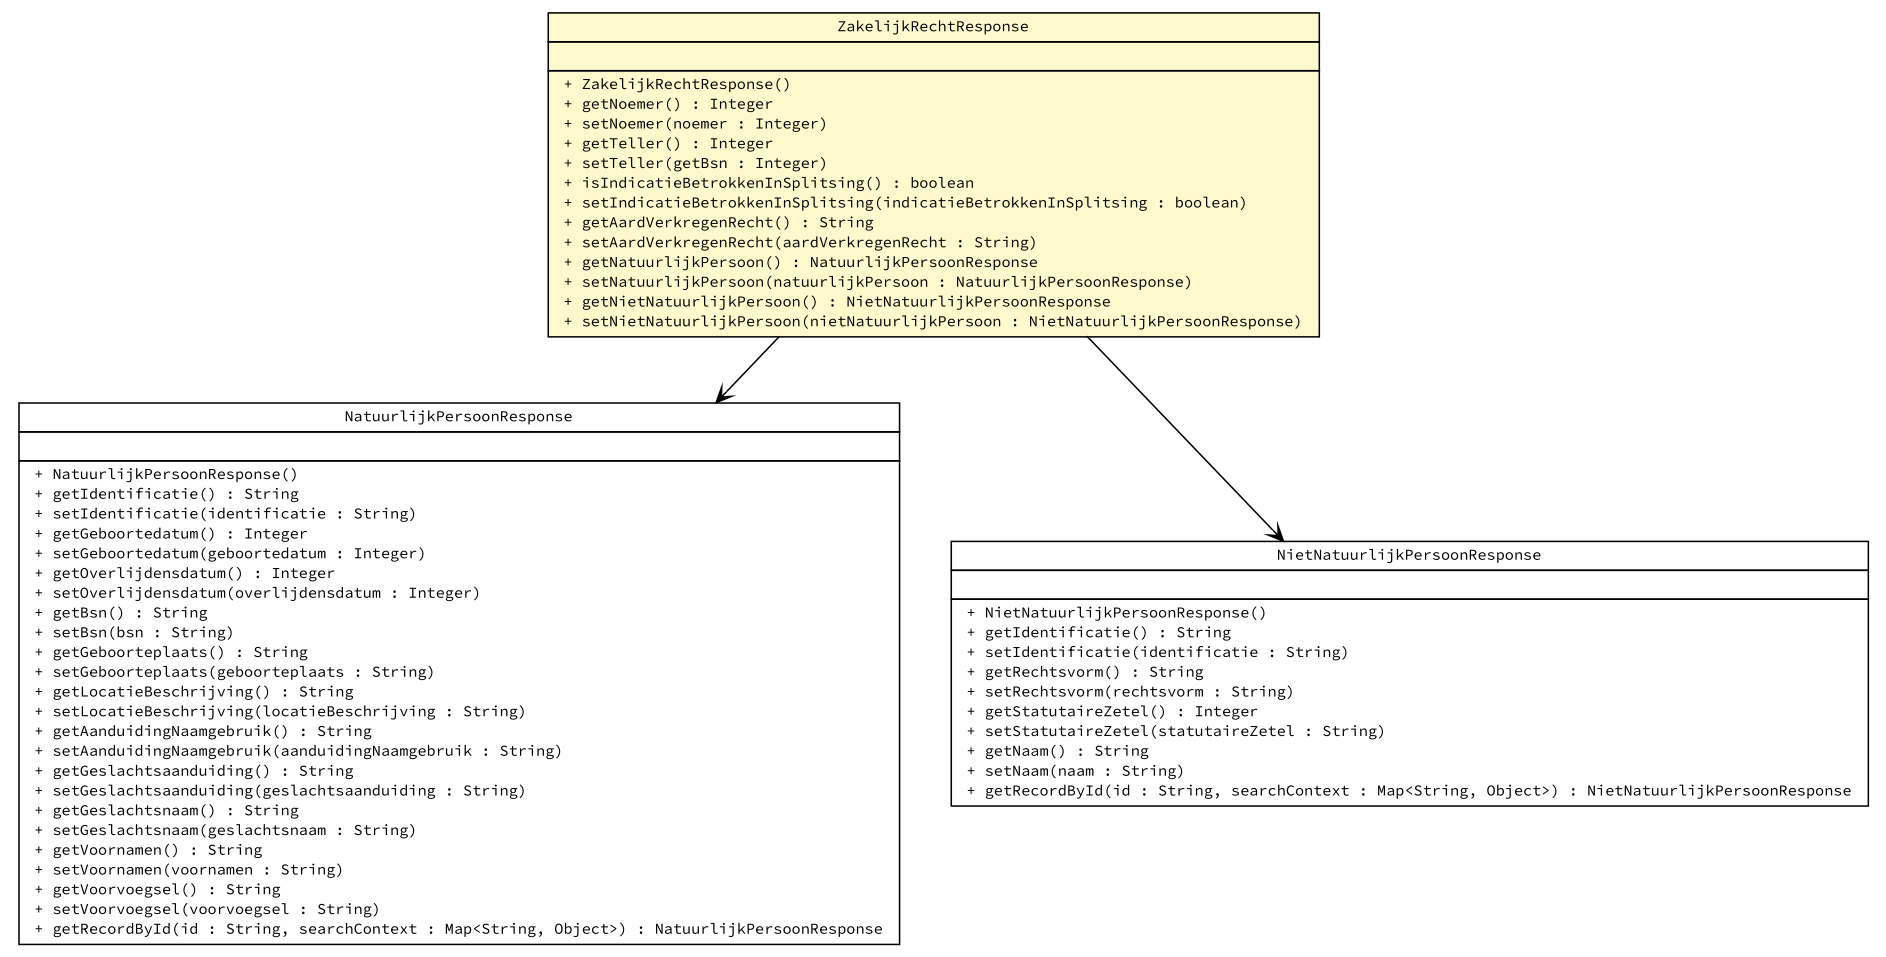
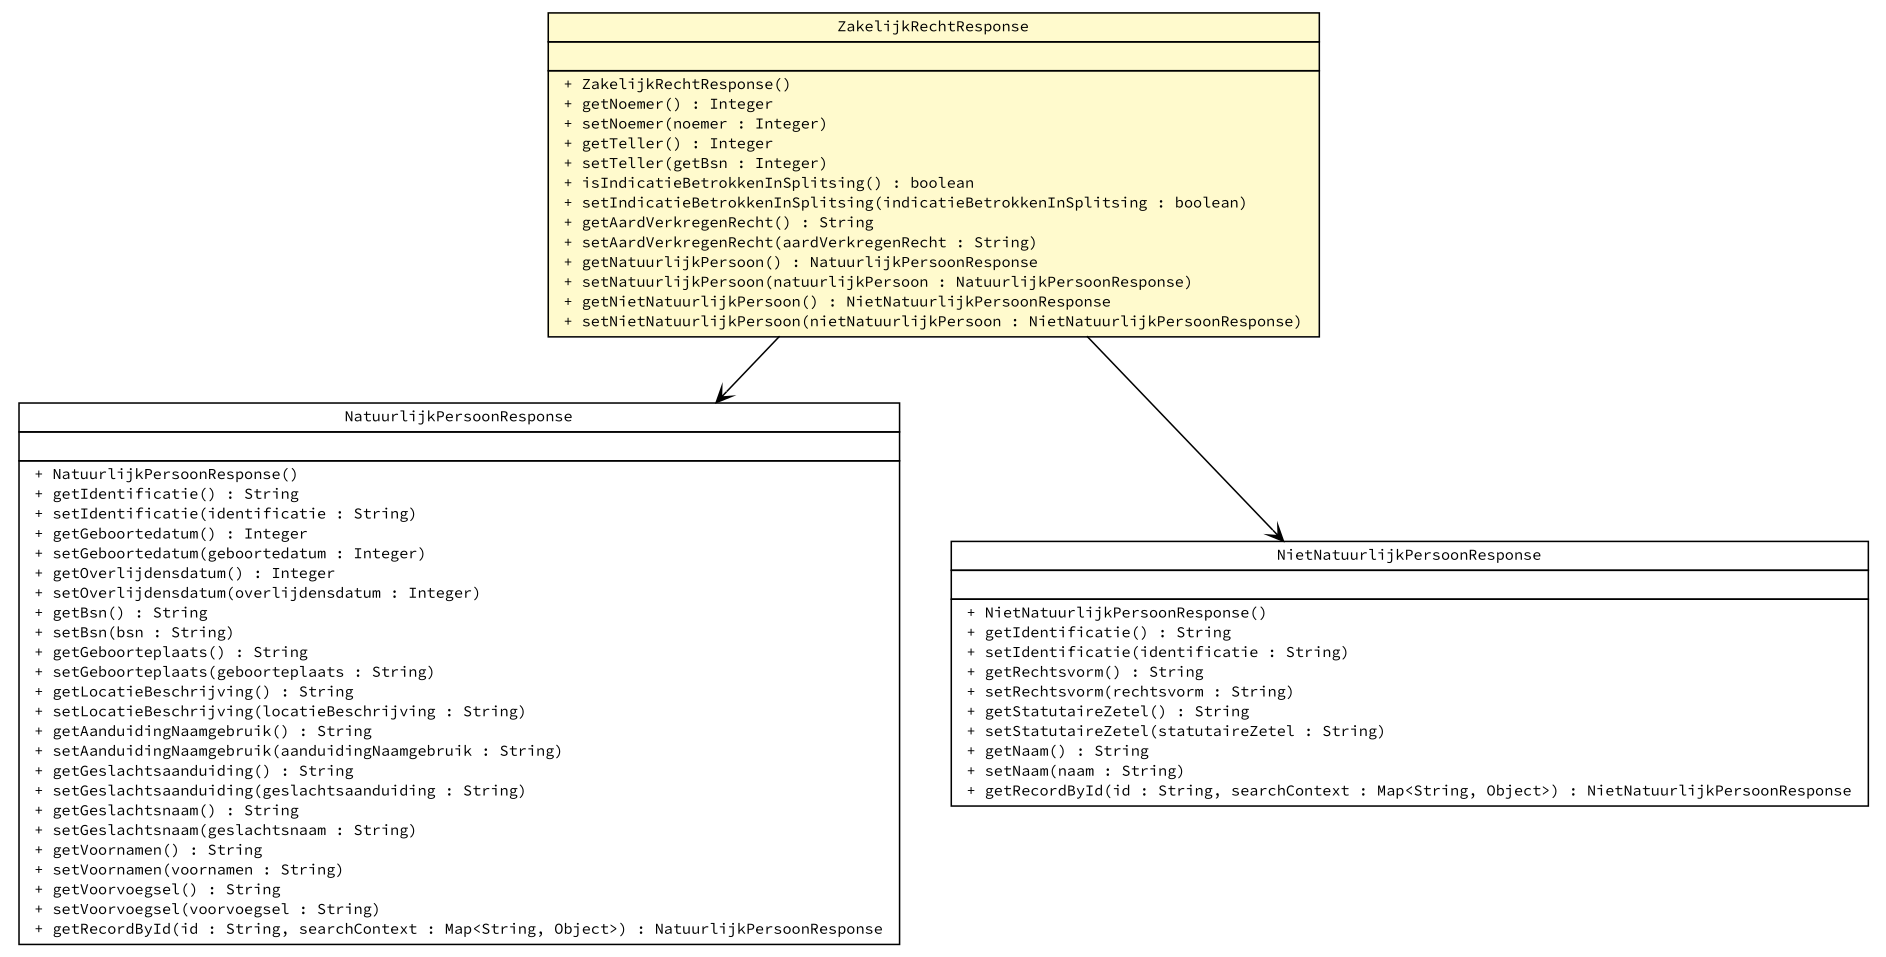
  digraph {
    fontname="Source Code Pro"
    nodesep=0.25
    ranksep=0.5
    node [fontcolor=black fontname="Source Code Pro" fontsize=10.0 shape=plaintext]
    edge [arrowhead=open color=black fontcolor=black fontname="Source Code Pro" fontsize=10.0 headport=p labelfontname=Helvetica labelfontsize=10 tailport=p]
    n1 [label=<<table title="nl.b3p.brmo.soap.brk.ZakelijkRechtResponse" border="0" cellborder="1" cellspacing="0" cellpadding="2" port="p" bgcolor="lemonChiffon" href="./ZakelijkRechtResponse.html"> 		<tr><td><table border="0" cellspacing="0" cellpadding="1"> <tr><td align="center" balign="center"> ZakelijkRechtResponse </td></tr> 		</table></td></tr> 		<tr><td><table border="0" cellspacing="0" cellpadding="1"> <tr><td align="left" balign="left">  </td></tr> 		</table></td></tr> 		<tr><td><table border="0" cellspacing="0" cellpadding="1"> <tr><td align="left" balign="left"> + ZakelijkRechtResponse() </td></tr> <tr><td align="left" balign="left"> + getNoemer() : Integer </td></tr> <tr><td align="left" balign="left"> + setNoemer(noemer : Integer) </td></tr> <tr><td align="left" balign="left"> + getTeller() : Integer </td></tr> <tr><td align="left" balign="left"> + setTeller(getBsn : Integer) </td></tr> <tr><td align="left" balign="left"> + isIndicatieBetrokkenInSplitsing() : boolean </td></tr> <tr><td align="left" balign="left"> + setIndicatieBetrokkenInSplitsing(indicatieBetrokkenInSplitsing : boolean) </td></tr> <tr><td align="left" balign="left"> + getAardVerkregenRecht() : String </td></tr> <tr><td align="left" balign="left"> + setAardVerkregenRecht(aardVerkregenRecht : String) </td></tr> <tr><td align="left" balign="left"> + getNatuurlijkPersoon() : NatuurlijkPersoonResponse </td></tr> <tr><td align="left" balign="left"> + setNatuurlijkPersoon(natuurlijkPersoon : NatuurlijkPersoonResponse) </td></tr> <tr><td align="left" balign="left"> + getNietNatuurlijkPersoon() : NietNatuurlijkPersoonResponse </td></tr> <tr><td align="left" balign="left"> + setNietNatuurlijkPersoon(nietNatuurlijkPersoon : NietNatuurlijkPersoonResponse) </td></tr> 		</table></td></tr> 		</table>>]
    n2 [label=<<table title="nl.b3p.brmo.soap.brk.NatuurlijkPersoonResponse" border="0" cellborder="1" cellspacing="0" cellpadding="2" port="p" href="./NatuurlijkPersoonResponse.html"> 		<tr><td><table border="0" cellspacing="0" cellpadding="1"> <tr><td align="center" balign="center"> NatuurlijkPersoonResponse </td></tr> 		</table></td></tr> 		<tr><td><table border="0" cellspacing="0" cellpadding="1"> <tr><td align="left" balign="left">  </td></tr> 		</table></td></tr> 		<tr><td><table border="0" cellspacing="0" cellpadding="1"> <tr><td align="left" balign="left"> + NatuurlijkPersoonResponse() </td></tr> <tr><td align="left" balign="left"> + getIdentificatie() : String </td></tr> <tr><td align="left" balign="left"> + setIdentificatie(identificatie : String) </td></tr> <tr><td align="left" balign="left"> + getGeboortedatum() : Integer </td></tr> <tr><td align="left" balign="left"> + setGeboortedatum(geboortedatum : Integer) </td></tr> <tr><td align="left" balign="left"> + getOverlijdensdatum() : Integer </td></tr> <tr><td align="left" balign="left"> + setOverlijdensdatum(overlijdensdatum : Integer) </td></tr> <tr><td align="left" balign="left"> + getBsn() : String </td></tr> <tr><td align="left" balign="left"> + setBsn(bsn : String) </td></tr> <tr><td align="left" balign="left"> + getGeboorteplaats() : String </td></tr> <tr><td align="left" balign="left"> + setGeboorteplaats(geboorteplaats : String) </td></tr> <tr><td align="left" balign="left"> + getLocatieBeschrijving() : String </td></tr> <tr><td align="left" balign="left"> + setLocatieBeschrijving(locatieBeschrijving : String) </td></tr> <tr><td align="left" balign="left"> + getAanduidingNaamgebruik() : String </td></tr> <tr><td align="left" balign="left"> + setAanduidingNaamgebruik(aanduidingNaamgebruik : String) </td></tr> <tr><td align="left" balign="left"> + getGeslachtsaanduiding() : String </td></tr> <tr><td align="left" balign="left"> + setGeslachtsaanduiding(geslachtsaanduiding : String) </td></tr> <tr><td align="left" balign="left"> + getGeslachtsnaam() : String </td></tr> <tr><td align="left" balign="left"> + setGeslachtsnaam(geslachtsnaam : String) </td></tr> <tr><td align="left" balign="left"> + getVoornamen() : String </td></tr> <tr><td align="left" balign="left"> + setVoornamen(voornamen : String) </td></tr> <tr><td align="left" balign="left"> + getVoorvoegsel() : String </td></tr> <tr><td align="left" balign="left"> + setVoorvoegsel(voorvoegsel : String) </td></tr> <tr><td align="left" balign="left"> + getRecordById(id : String, searchContext : Map&lt;String, Object&gt;) : NatuurlijkPersoonResponse </td></tr> 		</table></td></tr> 		</table>>]
-   n3 [label=<<table title="nl.b3p.brmo.soap.brk.NietNatuurlijkPersoonResponse" border="0" cellborder="1" cellspacing="0" cellpadding="2" port="p" href="./NietNatuurlijkPersoonResponse.html"> 		<tr><td><table border="0" cellspacing="0" cellpadding="1"> <tr><td align="center" balign="center"> NietNatuurlijkPersoonResponse </td></tr> 		</table></td></tr> 		<tr><td><table border="0" cellspacing="0" cellpadding="1"> <tr><td align="left" balign="left">  </td></tr> 		</table></td></tr> 		<tr><td><table border="0" cellspacing="0" cellpadding="1"> <tr><td align="left" balign="left"> + NietNatuurlijkPersoonResponse() </td></tr> <tr><td align="left" balign="left"> + getIdentificatie() : String </td></tr> <tr><td align="left" balign="left"> + setIdentificatie(identificatie : String) </td></tr> <tr><td align="left" balign="left"> + getRechtsvorm() : String </td></tr> <tr><td align="left" balign="left"> + setRechtsvorm(rechtsvorm : String) </td></tr> <tr><td align="left" balign="left"> + getStatutaireZetel() : Integer </td></tr> <tr><td align="left" balign="left"> + setStatutaireZetel(statutaireZetel : String) </td></tr> <tr><td align="left" balign="left"> + getNaam() : String </td></tr> <tr><td align="left" balign="left"> + setNaam(naam : String) </td></tr> <tr><td align="left" balign="left"> + getRecordById(id : String, searchContext : Map&lt;String, Object&gt;) : NietNatuurlijkPersoonResponse </td></tr> 		</table></td></tr> 		</table>>]
+   n3 [label=<<table title="nl.b3p.brmo.soap.brk.NietNatuurlijkPersoonResponse" border="0" cellborder="1" cellspacing="0" cellpadding="2" port="p" href="./NietNatuurlijkPersoonResponse.html"> 		<tr><td><table border="0" cellspacing="0" cellpadding="1"> <tr><td align="center" balign="center"> NietNatuurlijkPersoonResponse </td></tr> 		</table></td></tr> 		<tr><td><table border="0" cellspacing="0" cellpadding="1"> <tr><td align="left" balign="left">  </td></tr> 		</table></td></tr> 		<tr><td><table border="0" cellspacing="0" cellpadding="1"> <tr><td align="left" balign="left"> + NietNatuurlijkPersoonResponse() </td></tr> <tr><td align="left" balign="left"> + getIdentificatie() : String </td></tr> <tr><td align="left" balign="left"> + setIdentificatie(identificatie : String) </td></tr> <tr><td align="left" balign="left"> + getRechtsvorm() : String </td></tr> <tr><td align="left" balign="left"> + setRechtsvorm(rechtsvorm : String) </td></tr> <tr><td align="left" balign="left"> + getStatutaireZetel() : String </td></tr> <tr><td align="left" balign="left"> + setStatutaireZetel(statutaireZetel : String) </td></tr> <tr><td align="left" balign="left"> + getNaam() : String </td></tr> <tr><td align="left" balign="left"> + setNaam(naam : String) </td></tr> <tr><td align="left" balign="left"> + getRecordById(id : String, searchContext : Map&lt;String, Object&gt;) : NietNatuurlijkPersoonResponse </td></tr> 		</table></td></tr> 		</table>>]
    n1 -> n2
    n1 -> n3
  }
